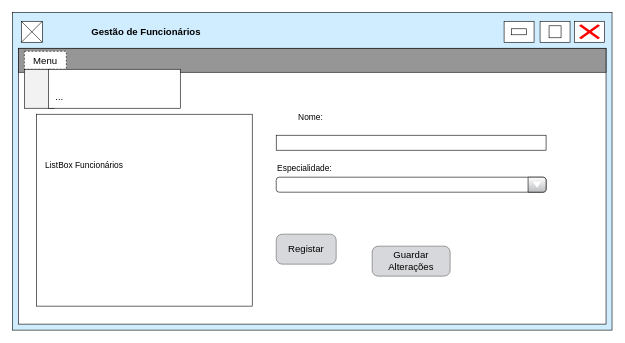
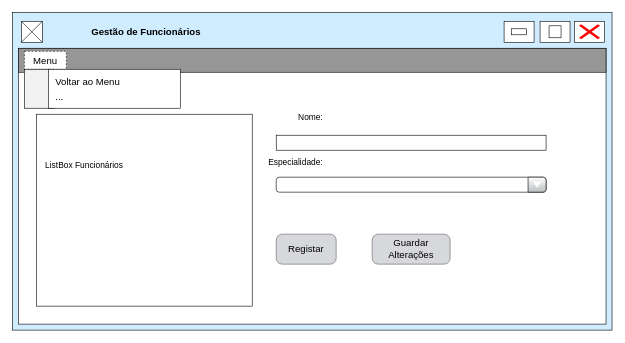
  <mxCell id="0" />
  <mxCell id="1" parent="0" />
  <mxCell id="2" value="" style="rounded=0;whiteSpace=wrap;html=1;fillColor=#CFEDFF;" vertex="1" parent="1"><mxGeometry x="20" y="20" width="1000" height="530" as="geometry" /></mxCell>
  <mxCell id="3" value="" style="rounded=0;whiteSpace=wrap;html=1;" vertex="1" parent="1"><mxGeometry x="957.5" y="35" width="50" height="35" as="geometry" /></mxCell>
  <mxCell id="4" value="" style="shape=mxgraph.mockup.markup.redX;fillColor=#ff0000;html=1;shadow=0;strokeColor=none;" vertex="1" parent="1"><mxGeometry x="965" y="40" width="35" height="25" as="geometry" /></mxCell>
  <mxCell id="5" value="" style="rounded=0;whiteSpace=wrap;html=1;" vertex="1" parent="1"><mxGeometry x="900" y="35" width="50" height="35" as="geometry" /></mxCell>
  <mxCell id="6" value="" style="rounded=0;whiteSpace=wrap;html=1;" vertex="1" parent="1"><mxGeometry x="840" y="35" width="50" height="35" as="geometry" /></mxCell>
  <mxCell id="7" value="" style="whiteSpace=wrap;html=1;aspect=fixed;" vertex="1" parent="1"><mxGeometry x="915" y="42.5" width="20" height="20" as="geometry" /></mxCell>
  <mxCell id="8" value="" style="rounded=0;whiteSpace=wrap;html=1;fontStyle=0" vertex="1" parent="1"><mxGeometry x="852.5" y="47.5" width="25" height="10" as="geometry" /></mxCell>
  <mxCell id="9" value="" style="rounded=0;whiteSpace=wrap;html=1;" vertex="1" parent="1"><mxGeometry x="30" y="80" width="980" height="460" as="geometry" /></mxCell>
  <mxCell id="10" value="" style="rounded=0;whiteSpace=wrap;html=1;fillColor=#969696;" vertex="1" parent="1"><mxGeometry x="30" y="80" width="980" height="40" as="geometry" /></mxCell>
  <mxCell id="11" value="&lt;font size=&quot;1&quot;&gt;&lt;b style=&quot;font-size: 16px&quot;&gt;Gestão de Funcionários&lt;/b&gt;&lt;/font&gt;" style="text;html=1;strokeColor=none;fillColor=none;align=left;verticalAlign=middle;whiteSpace=wrap;rounded=0;" vertex="1" parent="1"><mxGeometry x="150" y="42.5" width="320" height="20" as="geometry" /></mxCell>
  <mxCell id="12" value="" style="whiteSpace=wrap;html=1;aspect=fixed;gradientColor=none;fillColor=#FFFFFF;" vertex="1" parent="1"><mxGeometry x="35" y="35" width="35" height="35" as="geometry" /></mxCell>
  <mxCell id="13" style="rounded=0;orthogonalLoop=1;jettySize=auto;html=1;exitX=1;exitY=1;exitDx=0;exitDy=0;entryX=0;entryY=0;entryDx=0;entryDy=0;endArrow=none;endFill=0;" edge="1" parent="1" source="12" target="12"><mxGeometry relative="1" as="geometry" /></mxCell>
  <mxCell id="14" style="edgeStyle=none;rounded=0;orthogonalLoop=1;jettySize=auto;html=1;exitX=0;exitY=1;exitDx=0;exitDy=0;entryX=1;entryY=0;entryDx=0;entryDy=0;endArrow=none;endFill=0;" edge="1" parent="1" source="12" target="12"><mxGeometry relative="1" as="geometry" /></mxCell>
  <mxCell id="15" style="edgeStyle=none;rounded=0;orthogonalLoop=1;jettySize=auto;html=1;exitX=1;exitY=1;exitDx=0;exitDy=0;endArrow=none;endFill=0;" edge="1" parent="1"><mxGeometry relative="1" as="geometry"><mxPoint x="895" y="360" as="sourcePoint" /><mxPoint x="895" y="360" as="targetPoint" /></mxGeometry></mxCell>
  <mxCell id="16" style="edgeStyle=none;rounded=0;orthogonalLoop=1;jettySize=auto;html=1;exitX=0;exitY=0;exitDx=0;exitDy=0;endArrow=none;endFill=0;" edge="1" parent="1"><mxGeometry relative="1" as="geometry"><mxPoint x="145" y="180" as="sourcePoint" /><mxPoint x="145" y="180" as="targetPoint" /></mxGeometry></mxCell>
  <mxCell id="17" value="&lt;font style=&quot;font-size: 16px&quot;&gt;Menu&lt;/font&gt;" style="rounded=0;whiteSpace=wrap;html=1;fillColor=#FFFFFF;gradientColor=none;dashed=1;" vertex="1" parent="1"><mxGeometry x="40" y="85" width="70" height="30" as="geometry" /></mxCell>
  <mxCell id="18" value="" style="rounded=0;whiteSpace=wrap;html=1;gradientColor=none;fillColor=#F2F2F2;" vertex="1" parent="1"><mxGeometry x="40" y="115" width="50" height="65" as="geometry" /></mxCell>
  <mxCell id="19" value="" style="rounded=0;whiteSpace=wrap;html=1;fillColor=#FFFFFF;gradientColor=none;" vertex="1" parent="1"><mxGeometry x="80" y="115" width="220" height="65" as="geometry" /></mxCell>
+ <mxCell id="20" value="&lt;span style=&quot;font-size: 16px&quot;&gt;Voltar ao Menu&lt;/span&gt;" style="text;html=1;strokeColor=none;fillColor=none;align=left;verticalAlign=middle;whiteSpace=wrap;rounded=0;" vertex="1" parent="1"><mxGeometry x="90" y="125" width="170" height="20" as="geometry" /></mxCell>
  <mxCell id="21" value="&lt;span style=&quot;font-size: 16px&quot;&gt;...&lt;/span&gt;" style="text;html=1;strokeColor=none;fillColor=none;align=left;verticalAlign=middle;whiteSpace=wrap;rounded=0;" vertex="1" parent="1"><mxGeometry x="90" y="150" width="180" height="20" as="geometry" /></mxCell>
  <mxCell id="22" value="" style="rounded=0;whiteSpace=wrap;html=1;gradientColor=none;align=left;fillColor=#FFFFFF;sketch=0;glass=0;" vertex="1" parent="1"><mxGeometry x="60" y="190" width="360" height="320" as="geometry" /></mxCell>
  <mxCell id="23" value="&lt;font style=&quot;font-size: 14px&quot;&gt;ListBox Funcionários&lt;/font&gt;" style="text;html=1;strokeColor=none;fillColor=none;align=center;verticalAlign=middle;whiteSpace=wrap;rounded=0;" vertex="1" parent="1"><mxGeometry x="70" y="265" width="140" height="20" as="geometry" /></mxCell>
  <mxCell id="24" value="&lt;font style=&quot;font-size: 14px&quot;&gt;Nome:&lt;/font&gt;" style="text;html=1;strokeColor=none;fillColor=none;align=left;verticalAlign=middle;whiteSpace=wrap;rounded=0;" vertex="1" parent="1"><mxGeometry x="495" y="185" width="60" height="20" as="geometry" /></mxCell>
  <mxCell id="25" value="" style="rounded=0;whiteSpace=wrap;html=1;fillColor=#FFFFFF;gradientColor=none;align=left;" vertex="1" parent="1"><mxGeometry x="460" y="225" width="450" height="25" as="geometry" /></mxCell>
- <mxCell id="26" value="&lt;span style=&quot;font-size: 14px&quot;&gt;Especialidade:&lt;/span&gt;" style="text;html=1;strokeColor=none;fillColor=none;align=left;verticalAlign=middle;whiteSpace=wrap;rounded=0;" vertex="1" parent="1"><mxGeometry x="460" y="270" width="110" height="20" as="geometry" /></mxCell>
+ <mxCell id="26" value="&lt;span style=&quot;font-size: 14px&quot;&gt;Especialidade:&lt;/span&gt;" style="text;html=1;strokeColor=none;fillColor=none;align=left;verticalAlign=middle;whiteSpace=wrap;rounded=0;" vertex="1" parent="1"><mxGeometry x="445" y="260" width="110" height="20" as="geometry" /></mxCell>
  <mxCell id="27" value="" style="strokeWidth=1;shadow=0;dashed=0;align=center;html=1;shape=mxgraph.mockup.forms.comboBox;align=left;fillColor2=#BBBDBF;mainText=;fontSize=17;spacingLeft=3;noLabel=0;strokeColor=#030303;" vertex="1" parent="1"><mxGeometry x="460" y="295" width="450" height="25" as="geometry" /></mxCell>
  <mxCell id="28" value="&lt;font color=&quot;#000000&quot; style=&quot;font-size: 16px ; font-weight: normal&quot;&gt;Registar&lt;/font&gt;" style="strokeWidth=1;shadow=0;dashed=0;align=center;html=1;shape=mxgraph.mockup.buttons.button;strokeColor=#666666;fontColor=#ffffff;mainText=;buttonStyle=round;fontSize=17;fontStyle=1;whiteSpace=wrap;fillColor=#D7D8DB;sketch=0;" vertex="1" parent="1"><mxGeometry x="460" y="390" width="100" height="50" as="geometry" /></mxCell>
- <mxCell id="29" value="&lt;font color=&quot;#000000&quot; style=&quot;font-size: 16px ; font-weight: normal&quot;&gt;Guardar Alterações&lt;/font&gt;" style="strokeWidth=1;shadow=0;dashed=0;align=center;html=1;shape=mxgraph.mockup.buttons.button;strokeColor=#666666;fontColor=#ffffff;mainText=;buttonStyle=round;fontSize=17;fontStyle=1;whiteSpace=wrap;fillColor=#D7D8DB;sketch=0;" vertex="1" parent="1"><mxGeometry x="620" y="410" width="130" height="50" as="geometry" /></mxCell>
+ <mxCell id="29" value="&lt;font color=&quot;#000000&quot; style=&quot;font-size: 16px ; font-weight: normal&quot;&gt;Guardar Alterações&lt;/font&gt;" style="strokeWidth=1;shadow=0;dashed=0;align=center;html=1;shape=mxgraph.mockup.buttons.button;strokeColor=#666666;fontColor=#ffffff;mainText=;buttonStyle=round;fontSize=17;fontStyle=1;whiteSpace=wrap;fillColor=#D7D8DB;sketch=0;" vertex="1" parent="1"><mxGeometry x="620" y="390" width="130" height="50" as="geometry" /></mxCell>
